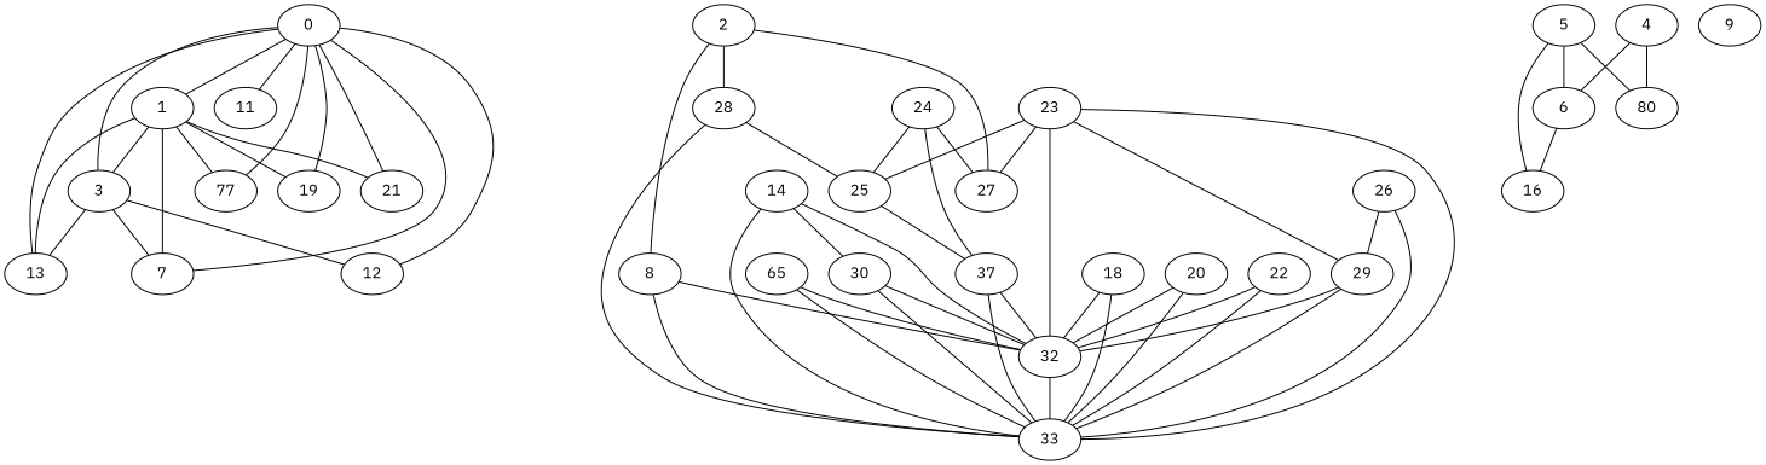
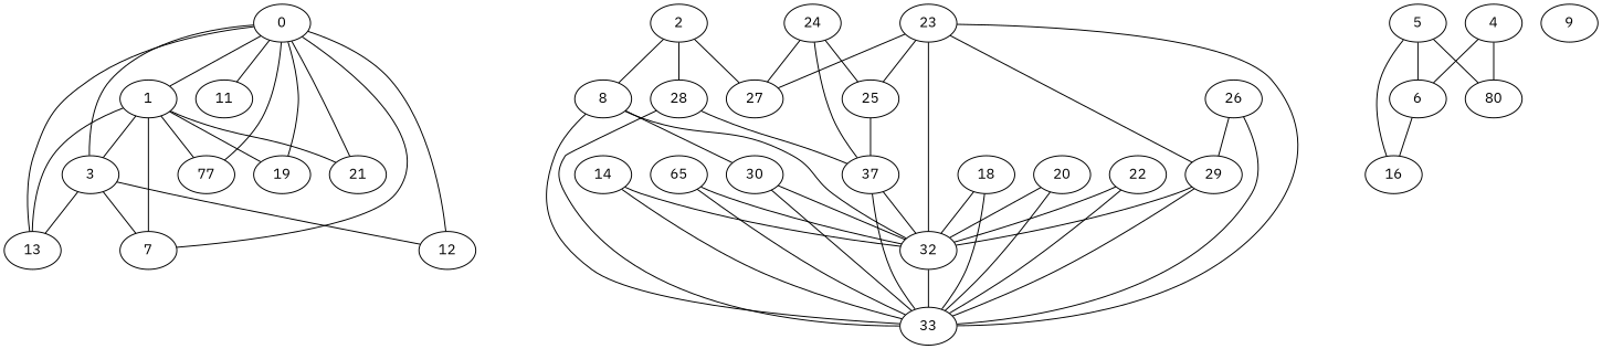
  strict graph {
    fontname="IBM Plex Sans"
    node [club="Mr. Hi" fontname="IBM Plex Sans"]
    edge [fontname="IBM Plex Sans"]
    0
    1
    3
    7
    11
    12
    13
    n8 [label=77]
    19
    21
    2
    8
    27 [club=Officer]
    28 [club=Officer]
    30 [club=Officer]
    32 [club=Officer]
    33 [club=Officer]
    n18 [club=Officer label=37]
    4
    6
    n21 [label=80]
    16
    5
    9 [club=Officer]
    14 [club=Officer]
    n26 [club=Officer label=65]
    18 [club=Officer]
    20 [club=Officer]
    22 [club=Officer]
    23 [club=Officer]
    25 [club=Officer]
    29 [club=Officer]
    24 [club=Officer]
    26 [club=Officer]
    0 -- 1
    0 -- 3
    0 -- 7
    0 -- 11
    0 -- 12
    0 -- 13
    0 -- n8
    0 -- 19
    0 -- 21
    1 -- 3
    1 -- 7
    1 -- 13
    1 -- n8
    1 -- 19
    1 -- 21
    3 -- 7
    3 -- 12
    3 -- 13
    2 -- 8
    2 -- 27
    2 -- 28
-   14 -- 30
+   8 -- 30
    8 -- 32
    8 -- 33
    28 -- 33
-   28 -- 25
+   28 -- n18
    30 -- 32
    30 -- 33
    32 -- 33
    n18 -- 32
    n18 -- 33
    4 -- 6
    4 -- n21
    6 -- 16
    5 -- 6
    5 -- n21
    5 -- 16
    14 -- 32
    14 -- 33
    n26 -- 32
    n26 -- 33
    18 -- 32
    18 -- 33
    20 -- 32
    20 -- 33
    22 -- 32
    22 -- 33
    23 -- 27
    23 -- 32
    23 -- 33
    23 -- 25
    23 -- 29
    25 -- n18
    29 -- 32
    29 -- 33
    24 -- 27
    24 -- n18
    24 -- 25
    26 -- 33
    26 -- 29
  }
